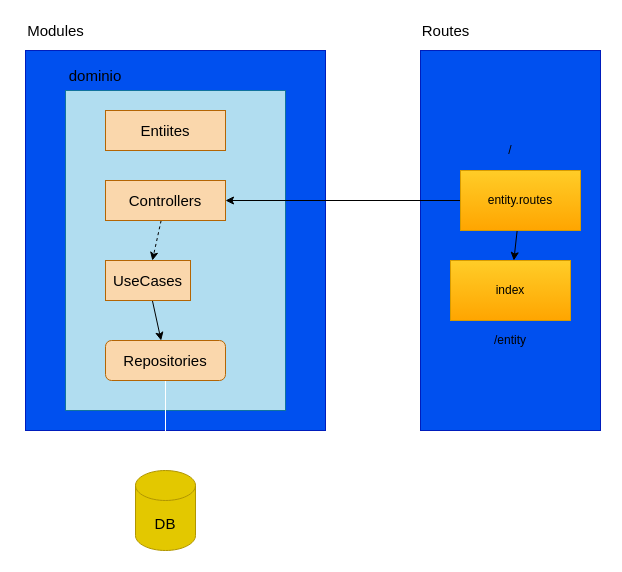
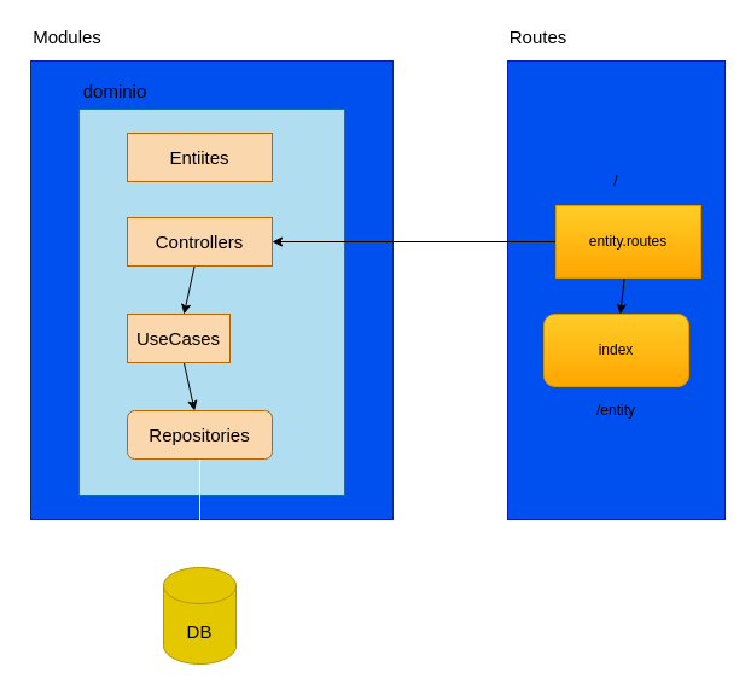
  <mxCell id="0" />
  <mxCell id="1" parent="0" />
  <mxCell id="2" value="" style="rounded=0;whiteSpace=wrap;html=1;fillColor=#0050ef;strokeColor=#001DBC;fontColor=#ffffff;" parent="1" vertex="1"><mxGeometry x="25" y="50" width="300" height="380" as="geometry" /></mxCell>
  <mxCell id="3" value="Modules" style="text;html=1;align=center;verticalAlign=middle;resizable=0;points=[];autosize=1;strokeColor=none;fontSize=15;" parent="1" vertex="1"><mxGeometry x="20" y="20" width="70" height="20" as="geometry" /></mxCell>
  <mxCell id="4" value="" style="rounded=0;whiteSpace=wrap;html=1;fontSize=15;fillColor=#b1ddf0;strokeColor=#10739e;" parent="1" vertex="1"><mxGeometry x="65" y="90" width="220" height="320" as="geometry" /></mxCell>
  <mxCell id="5" value="dominio" style="text;html=1;strokeColor=none;fillColor=none;align=center;verticalAlign=middle;whiteSpace=wrap;rounded=0;fontSize=15;" parent="1" vertex="1"><mxGeometry x="75" y="65" width="40" height="20" as="geometry" /></mxCell>
  <mxCell id="6" style="edgeStyle=none;html=1;fontSize=15;strokeColor=#FFFFFF;" parent="1" source="7" target="13" edge="1"><mxGeometry relative="1" as="geometry" /></mxCell>
  <mxCell id="7" value="&lt;font color=&quot;#000000&quot;&gt;Repositories&lt;/font&gt;" style="whiteSpace=wrap;html=1;fontSize=15;fillColor=#fad7ac;strokeColor=#b46504;rounded=1;" parent="1" vertex="1"><mxGeometry x="105" y="340" width="120" height="40" as="geometry" /></mxCell>
  <mxCell id="8" value="" style="edgeStyle=none;html=1;fontSize=15;strokeColor=#000000;" parent="1" source="9" target="7" edge="1"><mxGeometry relative="1" as="geometry" /></mxCell>
  <mxCell id="9" value="&lt;font color=&quot;#000000&quot;&gt;UseCases&lt;/font&gt;" style="rounded=0;whiteSpace=wrap;html=1;fontSize=15;fillColor=#fad7ac;strokeColor=#b46504;" parent="1" vertex="1"><mxGeometry x="105" y="260" width="85" height="40" as="geometry" /></mxCell>
  <mxCell id="10" value="&lt;font color=&quot;#000000&quot;&gt;Entiites&lt;/font&gt;" style="rounded=0;whiteSpace=wrap;html=1;fontSize=15;fillColor=#fad7ac;strokeColor=#b46504;" parent="1" vertex="1"><mxGeometry x="105" y="110" width="120" height="40" as="geometry" /></mxCell>
- <mxCell id="11" value="" style="edgeStyle=none;html=1;fontSize=15;strokeColor=#000000;dashed=1;" parent="1" source="12" target="9" edge="1"><mxGeometry relative="1" as="geometry"><Array as="points" /></mxGeometry></mxCell>
+ <mxCell id="11" value="" style="edgeStyle=none;html=1;fontSize=15;strokeColor=#000000;" parent="1" source="12" target="9" edge="1"><mxGeometry relative="1" as="geometry"><Array as="points" /></mxGeometry></mxCell>
  <mxCell id="12" value="&lt;font color=&quot;#000000&quot;&gt;Controllers&lt;/font&gt;" style="rounded=0;whiteSpace=wrap;html=1;fontSize=15;fillColor=#fad7ac;strokeColor=#b46504;" parent="1" vertex="1"><mxGeometry x="105" y="180" width="120" height="40" as="geometry" /></mxCell>
  <mxCell id="13" value="DB" style="shape=cylinder3;whiteSpace=wrap;html=1;boundedLbl=1;backgroundOutline=1;size=15;fontSize=15;fillColor=#e3c800;strokeColor=#B09500;fontColor=#000000;" parent="1" vertex="1"><mxGeometry x="135" y="470" width="60" height="80" as="geometry" /></mxCell>
  <mxCell id="14" value="" style="rounded=0;whiteSpace=wrap;html=1;fillColor=#0050ef;strokeColor=#001DBC;fontColor=#ffffff;" parent="1" vertex="1"><mxGeometry x="420" y="50" width="180" height="380" as="geometry" /></mxCell>
  <mxCell id="15" value="Routes" style="text;html=1;align=center;verticalAlign=middle;resizable=0;points=[];autosize=1;strokeColor=none;fontSize=15;" parent="1" vertex="1"><mxGeometry x="415" y="20" width="60" height="20" as="geometry" /></mxCell>
  <mxCell id="16" style="edgeStyle=none;html=1;" parent="1" source="18" target="19" edge="1"><mxGeometry relative="1" as="geometry" /></mxCell>
  <mxCell id="17" style="edgeStyle=none;html=1;" parent="1" source="18" target="12" edge="1"><mxGeometry relative="1" as="geometry" /></mxCell>
  <mxCell id="18" value="entity.routes" style="rounded=0;whiteSpace=wrap;html=1;fillColor=#ffcd28;strokeColor=#d79b00;gradientColor=#ffa500;" parent="1" vertex="1"><mxGeometry x="460" y="170" width="120" height="60" as="geometry" /></mxCell>
- <mxCell id="19" value="index" style="rounded=0;whiteSpace=wrap;html=1;fillColor=#ffcd28;strokeColor=#d79b00;gradientColor=#ffa500;" parent="1" vertex="1"><mxGeometry x="450" y="260" width="120" height="60" as="geometry" /></mxCell>
+ <mxCell id="19" value="index" style="whiteSpace=wrap;html=1;fillColor=#ffcd28;strokeColor=#d79b00;gradientColor=#ffa500;rounded=1;" parent="1" vertex="1"><mxGeometry x="450" y="260" width="120" height="60" as="geometry" /></mxCell>
  <mxCell id="20" value="/" style="text;html=1;strokeColor=none;fillColor=none;align=center;verticalAlign=middle;whiteSpace=wrap;rounded=0;" parent="1" vertex="1"><mxGeometry x="490" y="140" width="40" height="20" as="geometry" /></mxCell>
  <mxCell id="21" value="/entity" style="text;html=1;strokeColor=none;fillColor=none;align=center;verticalAlign=middle;whiteSpace=wrap;rounded=0;" parent="1" vertex="1"><mxGeometry x="490" y="330" width="40" height="20" as="geometry" /></mxCell>
